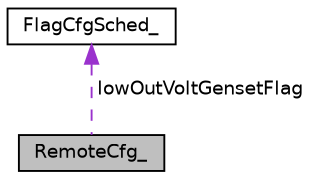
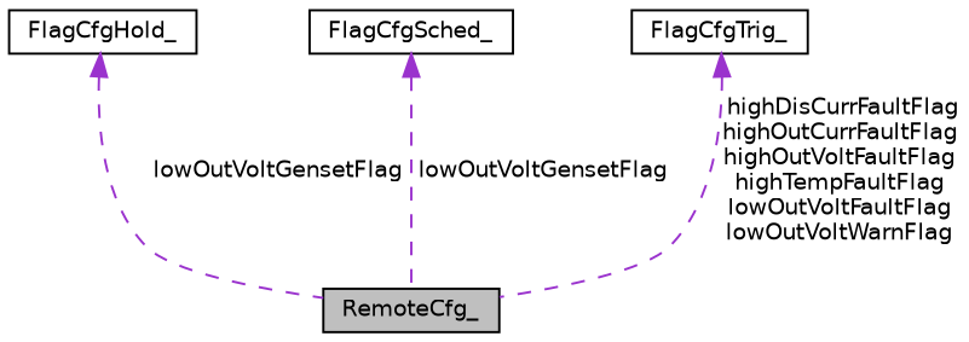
  digraph {
    node [color=black fillcolor=white fontname=Helvetica fontsize=10 shape=record style=filled]
    edge [color=darkorchid3 dir=back fontname=Helvetica fontsize=10 labelfontname=Helvetica labelfontsize=10 style=dashed]
    n1 [fillcolor=grey75 fontcolor=black height=0.2 label=RemoteCfg_ width=0.4]
+   n2 [height=0.2 label=FlagCfgHold_ width=0.4]
    n3 [height=0.2 label=FlagCfgSched_ width=0.4]
+   n4 [height=0.2 label=FlagCfgTrig_ width=0.4]
+   n2 -> n1 [label=" lowOutVoltGensetFlag"]
    n3 -> n1 [label=" lowOutVoltGensetFlag"]
+   n4 -> n1 [label=" highDisCurrFaultFlag\nhighOutCurrFaultFlag\nhighOutVoltFaultFlag\nhighTempFaultFlag\nlowOutVoltFaultFlag\nlowOutVoltWarnFlag"]
  }
